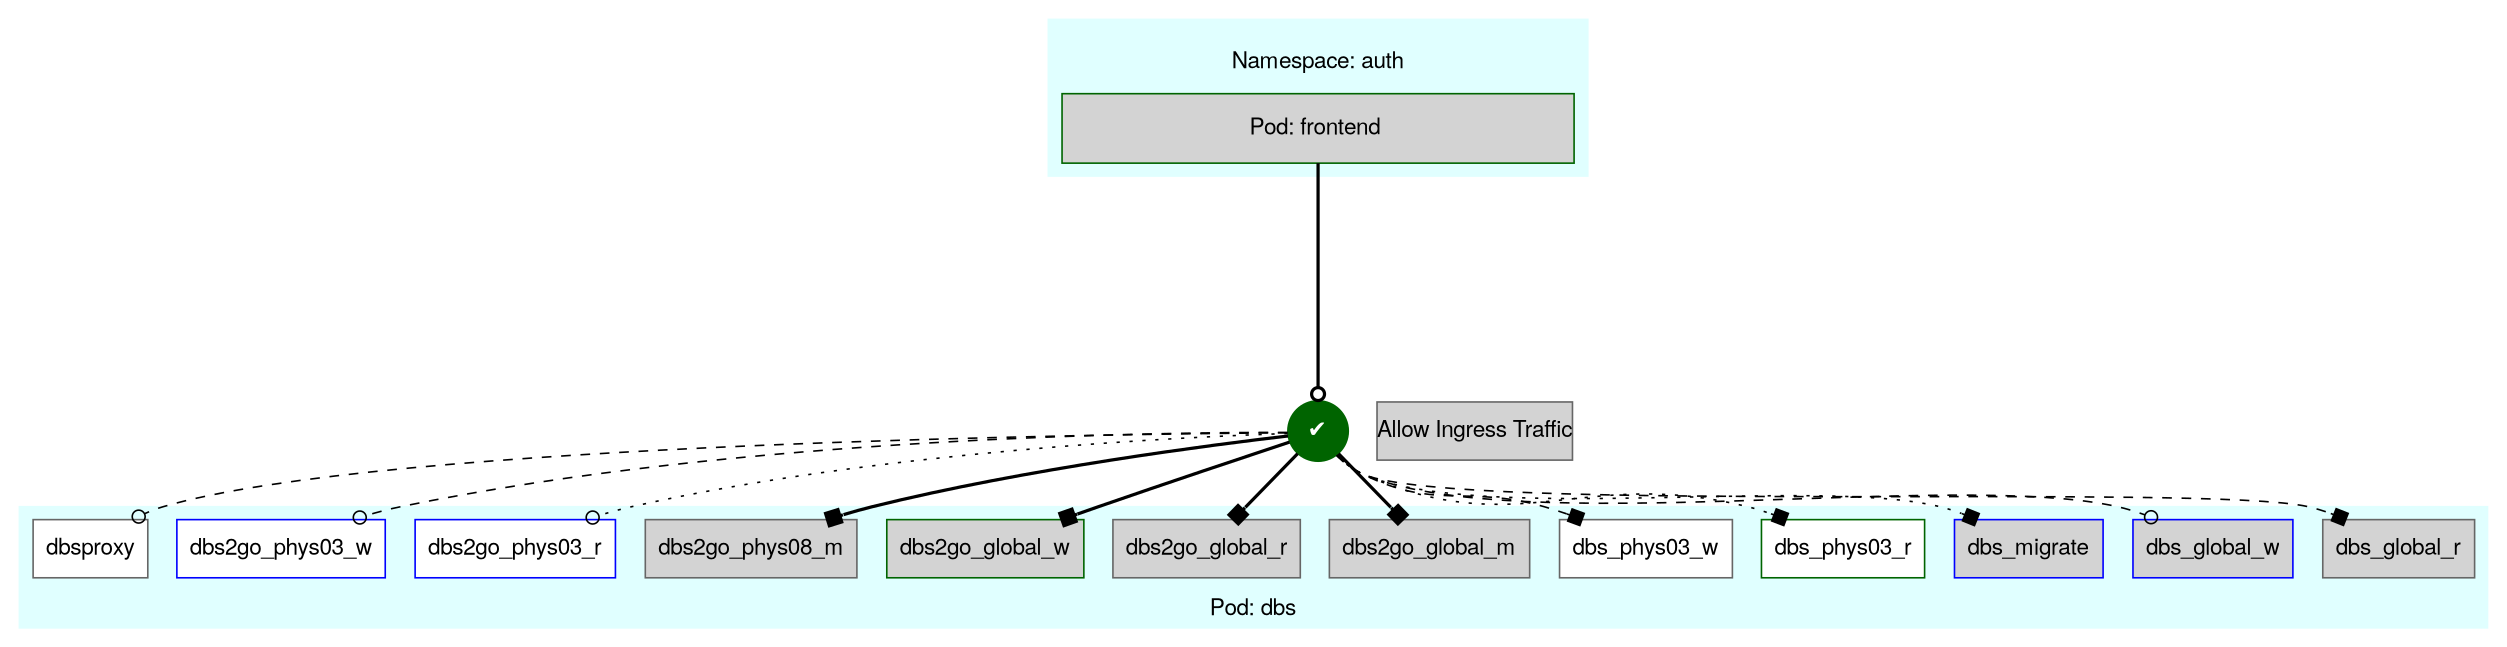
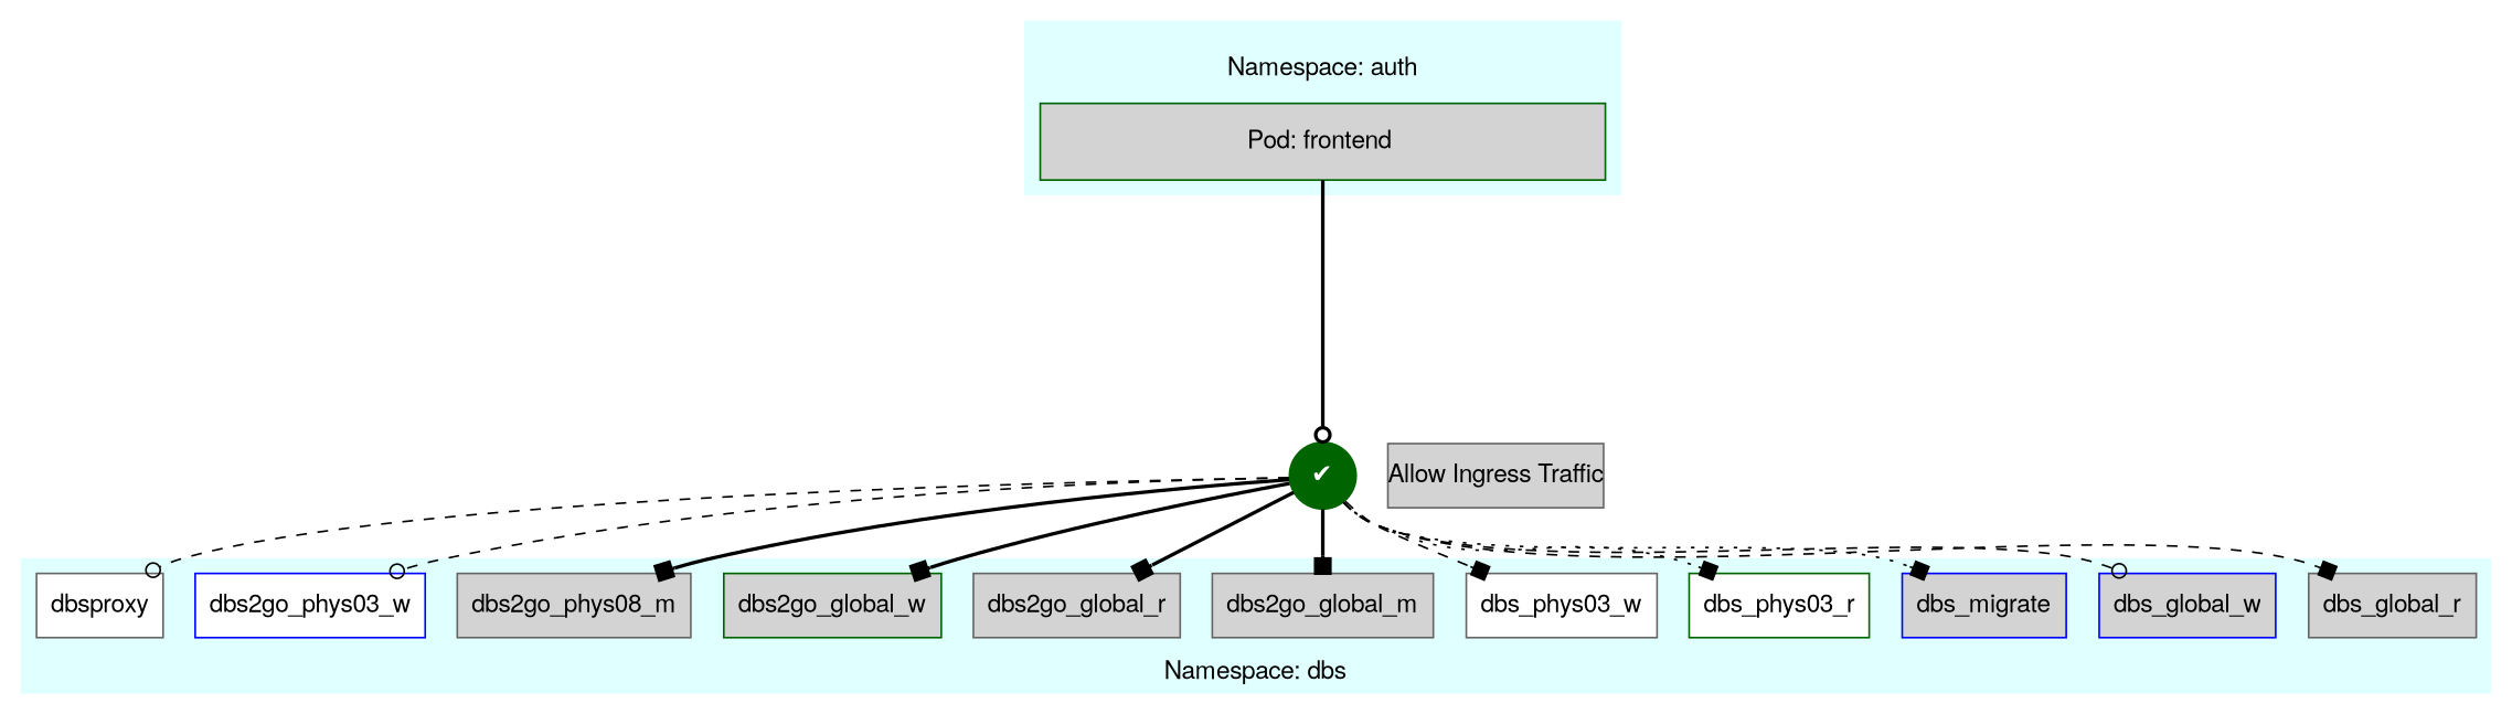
  digraph {
    fontname="Helvetica,Arial,sans-serif"
    node [color=gray40 fillcolor=lightgrey fontname="Helvetica,Arial,sans-serif" shape=box style=filled labeljust=c]
    edge [arrowhead=box fontname="Helvetica,Arial,sans-serif" style=bold]
    n1 [color=darkgreen label="    Pod: frontend     " margin="1.4,0.2" labeljust=""]
    n2 [label=dbs_global_r]
    n3 [color=blue label=dbs_global_w]
    n4 [color=blue label=dbs_migrate]
    n5 [color=darkgreen fillcolor=white label=dbs_phys03_r]
    n6 [fillcolor=white label=dbs_phys03_w]
    n7 [label=dbs2go_global_m]
    n8 [label=dbs2go_global_r]
    n9 [color=darkgreen label=dbs2go_global_w]
    n10 [label=dbs2go_phys08_m]
-   n11 [color=blue fillcolor=white label=dbs2go_phys03_r]
    n12 [color=blue fillcolor=white label=dbs2go_phys03_w]
    n13 [fillcolor=white label=dbsproxy]
    n14 [label="Allow Ingress Traffic" margin=0 labeljust=""]
    n15 [color=darkgreen fontcolor=white label=<&#10004;> shape=circle fillcolor="" labeljust=""]
    subgraph cluster_1 {
      color=lightcyan
      label=" \nNamespace: auth"
      labeljust=c
      style=filled
      n1
    }
    subgraph cluster_2 {
      color=lightcyan
-     label="Pod: dbs"
+     label="Namespace: dbs"
      labeljust=c
      labelloc=b
      style=filled
      n2
      n3
      n4
      n5
      n6
      n7
      n8
      n9
      n10
-     n11
      n12
      n13
    }
    subgraph cluster_3 {
      color=white
      n14
      n15
    }
    n1 -> n15 [arrowhead=odot minlen=4]
    n15 -> n2 [style=dashed]
    n15 -> n3 [arrowhead=odot style=dashed]
    n15 -> n4 [style=dotted]
    n15 -> n5 [style=dotted]
    n15 -> n6 [style=dashed]
    n15 -> n7
    n15 -> n8
    n15 -> n9
    n15 -> n10
-   n15 -> n11 [arrowhead=odot style=dotted]
    n15 -> n12 [arrowhead=odot style=dashed]
    n15 -> n13 [arrowhead=odot style=dashed]
  }
